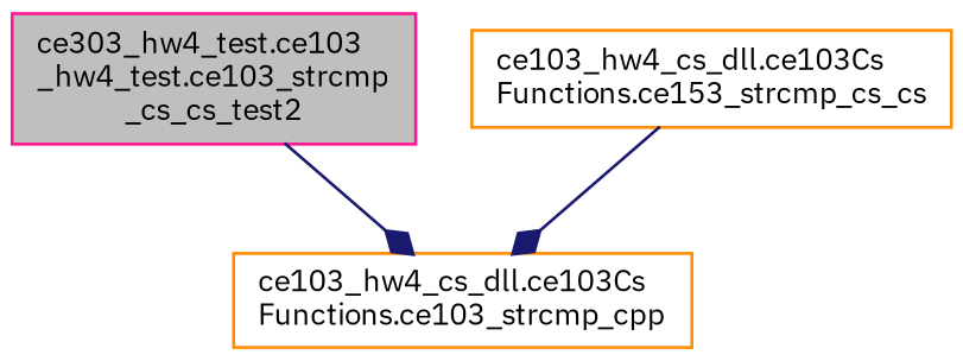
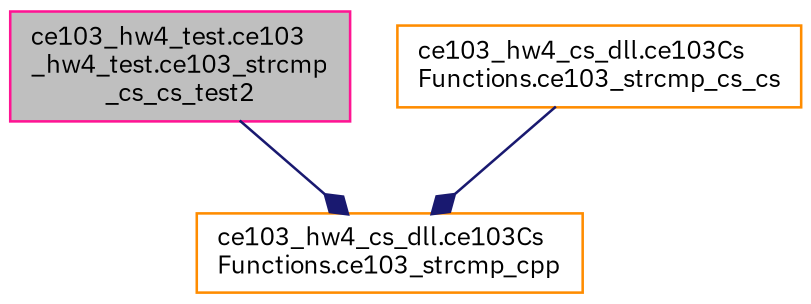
  digraph {
    fontname="IBM Plex Sans"
    rankdir=TB
    node [color=darkorange fillcolor=white fontname="IBM Plex Sans" fontsize=10 shape=record style=filled]
    edge [arrowhead=diamond color=midnightblue fontname="IBM Plex Sans" fontsize=10 labelfontname=Helvetica labelfontsize=10 style=solid]
-   n1 [color=deeppink fillcolor=grey75 fontcolor=black height=0.2 label="ce303_hw4_test.ce103\l_hw4_test.ce103_strcmp\l_cs_cs_test2" width=0.4]
+   n1 [color=deeppink fillcolor=grey75 fontcolor=black height=0.2 label="ce103_hw4_test.ce103\l_hw4_test.ce103_strcmp\l_cs_cs_test2" width=0.4]
    n2 [height=0.2 label="ce103_hw4_cs_dll.ce103Cs\lFunctions.ce103_strcmp_cpp" width=0.4]
-   n3 [height=0.2 label="ce103_hw4_cs_dll.ce103Cs\lFunctions.ce153_strcmp_cs_cs" width=0.4]
+   n3 [height=0.2 label="ce103_hw4_cs_dll.ce103Cs\lFunctions.ce103_strcmp_cs_cs" width=0.4]
    n1 -> n2
    n3 -> n2
  }
